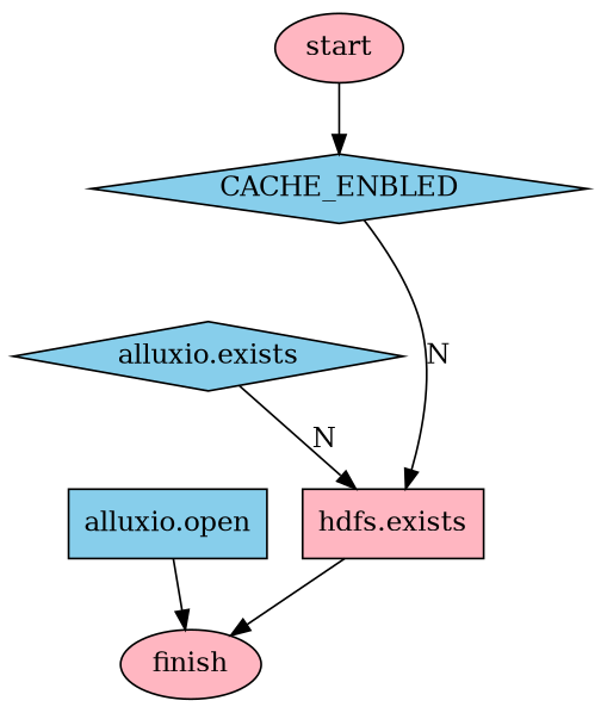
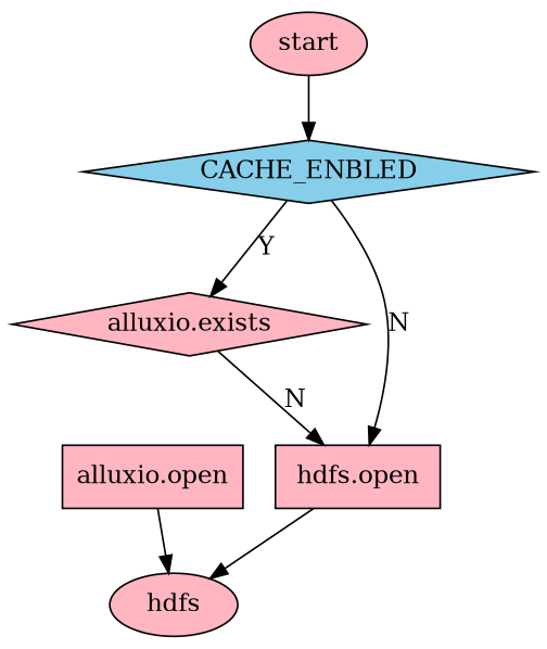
  digraph {
    node [fillcolor=lightpink shape=diamond style=filled]
    CACHE_ENBLED [fillcolor=skyblue]
-   n2 [fillcolor=skyblue label="alluxio.exists"]
-   n3 [label="hdfs.exists" shape=box]
-   finish [shape=ellipse]
+   n2 [label="alluxio.exists"]
+   n3 [label="hdfs.open" shape=box]
+   finish [shape=ellipse label=hdfs]
    start [shape=ellipse]
-   n6 [fillcolor=skyblue label="alluxio.open" shape=box]
+   n6 [label="alluxio.open" shape=box]
+   CACHE_ENBLED -> n2 [label=Y]
    CACHE_ENBLED -> n3 [label=N]
    n2 -> n3 [label=N]
    n3 -> finish
    start -> CACHE_ENBLED
    n6 -> finish
  }
